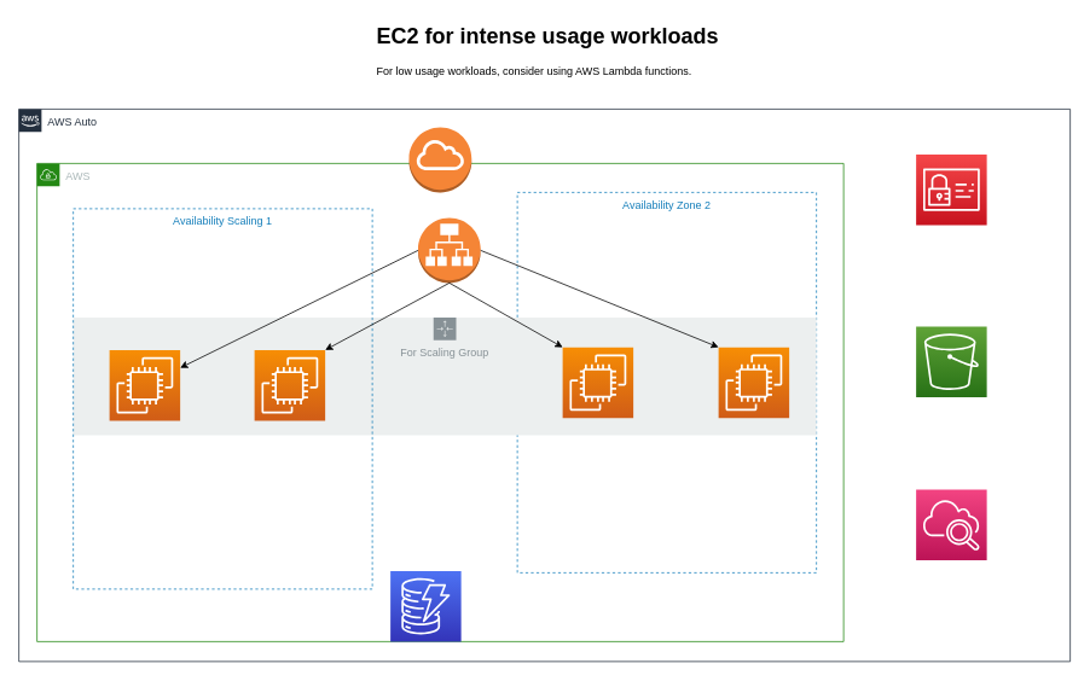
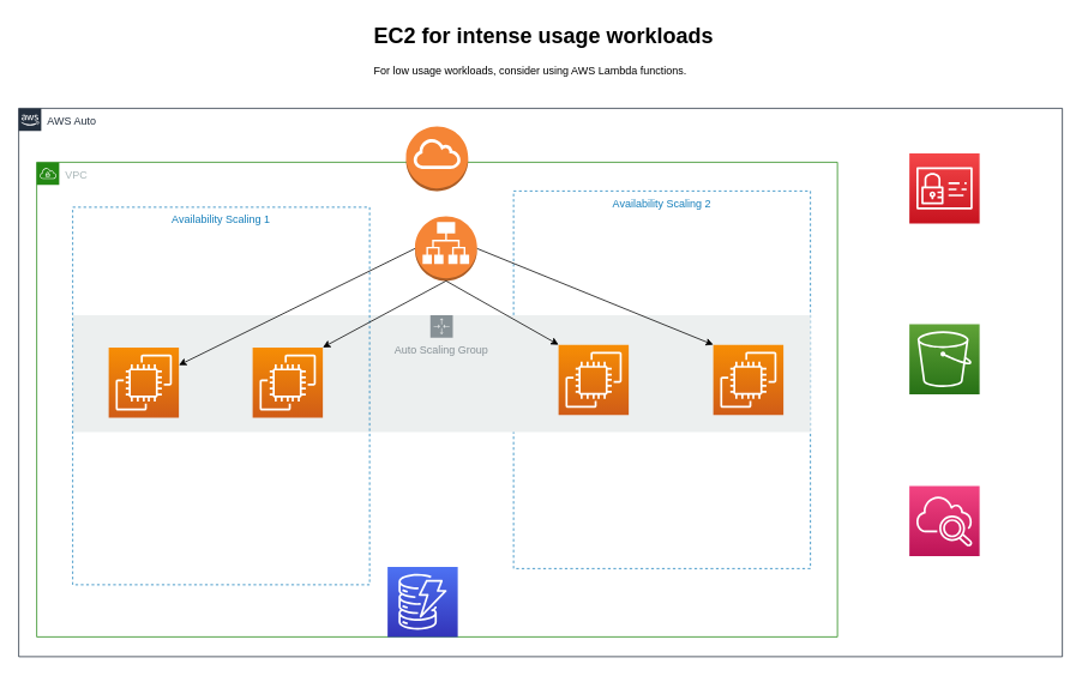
  <mxCell id="0" />
  <mxCell id="1" parent="0" />
  <mxCell id="2" value="AWS Auto" style="points=[[0,0],[0.25,0],[0.5,0],[0.75,0],[1,0],[1,0.25],[1,0.5],[1,0.75],[1,1],[0.75,1],[0.5,1],[0.25,1],[0,1],[0,0.75],[0,0.5],[0,0.25]];outlineConnect=0;gradientColor=none;html=1;whiteSpace=wrap;fontSize=12;fontStyle=0;container=1;pointerEvents=0;collapsible=0;recursiveResize=0;shape=mxgraph.aws4.group;grIcon=mxgraph.aws4.group_aws_cloud_alt;strokeColor=#232F3E;fillColor=none;verticalAlign=top;align=left;spacingLeft=30;fontColor=#232F3E;dashed=0;" parent="1" vertex="1"><mxGeometry y="120" width="1160" height="610" as="geometry" x="20" /></mxCell>
- <mxCell id="3" value="AWS" style="points=[[0,0],[0.25,0],[0.5,0],[0.75,0],[1,0],[1,0.25],[1,0.5],[1,0.75],[1,1],[0.75,1],[0.5,1],[0.25,1],[0,1],[0,0.75],[0,0.5],[0,0.25]];outlineConnect=0;gradientColor=none;html=1;whiteSpace=wrap;fontSize=12;fontStyle=0;container=1;pointerEvents=0;collapsible=0;recursiveResize=0;shape=mxgraph.aws4.group;grIcon=mxgraph.aws4.group_vpc;strokeColor=#248814;fillColor=none;verticalAlign=top;align=left;spacingLeft=30;fontColor=#AAB7B8;dashed=0;" parent="2" vertex="1"><mxGeometry x="20" y="60" width="890" height="528" as="geometry" /></mxCell>
- <mxCell id="4" value="Availability Zone 2" style="fillColor=none;strokeColor=#147EBA;dashed=1;verticalAlign=top;fontStyle=0;fontColor=#147EBA;whiteSpace=wrap;html=1;" parent="3" vertex="1"><mxGeometry x="530" y="32" width="330" height="420" as="geometry" /></mxCell>
+ <mxCell id="3" value="VPC" style="points=[[0,0],[0.25,0],[0.5,0],[0.75,0],[1,0],[1,0.25],[1,0.5],[1,0.75],[1,1],[0.75,1],[0.5,1],[0.25,1],[0,1],[0,0.75],[0,0.5],[0,0.25]];outlineConnect=0;gradientColor=none;html=1;whiteSpace=wrap;fontSize=12;fontStyle=0;container=1;pointerEvents=0;collapsible=0;recursiveResize=0;shape=mxgraph.aws4.group;grIcon=mxgraph.aws4.group_vpc;strokeColor=#248814;fillColor=none;verticalAlign=top;align=left;spacingLeft=30;fontColor=#AAB7B8;dashed=0;" parent="2" vertex="1"><mxGeometry x="20" y="60" width="890" height="528" as="geometry" /></mxCell>
+ <mxCell id="4" value="Availability Scaling 2" style="fillColor=none;strokeColor=#147EBA;dashed=1;verticalAlign=top;fontStyle=0;fontColor=#147EBA;whiteSpace=wrap;html=1;" parent="3" vertex="1"><mxGeometry x="530" y="32" width="330" height="420" as="geometry" /></mxCell>
  <mxCell id="5" value="" style="outlineConnect=0;dashed=0;verticalLabelPosition=bottom;verticalAlign=top;align=center;html=1;shape=mxgraph.aws3.application_load_balancer;fillColor=#F58536;gradientColor=none;" parent="3" vertex="1"><mxGeometry x="420.5" y="60" width="69" height="72" as="geometry" /></mxCell>
- <mxCell id="6" value="For Scaling Group" style="sketch=0;outlineConnect=0;gradientColor=none;html=1;whiteSpace=wrap;fontSize=12;fontStyle=0;shape=mxgraph.aws4.groupCenter;grIcon=mxgraph.aws4.group_auto_scaling_group;grStroke=0;strokeColor=#879196;fillColor=#ECEFEF;verticalAlign=top;align=center;fontColor=#879196;dashed=0;spacingTop=25;" parent="3" vertex="1"><mxGeometry x="40" y="170" width="820" height="130" as="geometry" /></mxCell>
+ <mxCell id="6" value="Auto Scaling Group" style="sketch=0;outlineConnect=0;gradientColor=none;html=1;whiteSpace=wrap;fontSize=12;fontStyle=0;shape=mxgraph.aws4.groupCenter;grIcon=mxgraph.aws4.group_auto_scaling_group;grStroke=0;strokeColor=#879196;fillColor=#ECEFEF;verticalAlign=top;align=center;fontColor=#879196;dashed=0;spacingTop=25;" parent="3" vertex="1"><mxGeometry x="40" y="170" width="820" height="130" as="geometry" /></mxCell>
  <mxCell id="7" value="" style="sketch=0;points=[[0,0,0],[0.25,0,0],[0.5,0,0],[0.75,0,0],[1,0,0],[0,1,0],[0.25,1,0],[0.5,1,0],[0.75,1,0],[1,1,0],[0,0.25,0],[0,0.5,0],[0,0.75,0],[1,0.25,0],[1,0.5,0],[1,0.75,0]];outlineConnect=0;fontColor=#232F3E;gradientColor=#F78E04;gradientDirection=north;fillColor=#D05C17;strokeColor=#ffffff;dashed=0;verticalLabelPosition=bottom;verticalAlign=top;align=center;html=1;fontSize=12;fontStyle=0;aspect=fixed;shape=mxgraph.aws4.resourceIcon;resIcon=mxgraph.aws4.ec2;" parent="3" vertex="1"><mxGeometry x="580" y="203" width="78" height="78" as="geometry" /></mxCell>
  <mxCell id="8" value="" style="sketch=0;points=[[0,0,0],[0.25,0,0],[0.5,0,0],[0.75,0,0],[1,0,0],[0,1,0],[0.25,1,0],[0.5,1,0],[0.75,1,0],[1,1,0],[0,0.25,0],[0,0.5,0],[0,0.75,0],[1,0.25,0],[1,0.5,0],[1,0.75,0]];outlineConnect=0;fontColor=#232F3E;gradientColor=#F78E04;gradientDirection=north;fillColor=#D05C17;strokeColor=#ffffff;dashed=0;verticalLabelPosition=bottom;verticalAlign=top;align=center;html=1;fontSize=12;fontStyle=0;aspect=fixed;shape=mxgraph.aws4.resourceIcon;resIcon=mxgraph.aws4.ec2;" parent="3" vertex="1"><mxGeometry x="752" y="203" width="78" height="78" as="geometry" /></mxCell>
  <mxCell id="9" value="" style="endArrow=classic;html=1;rounded=0;entryX=0;entryY=0;entryDx=0;entryDy=0;entryPerimeter=0;exitX=0.5;exitY=1;exitDx=0;exitDy=0;exitPerimeter=0;" parent="3" source="5" target="7" edge="1"><mxGeometry width="50" height="50" relative="1" as="geometry"><mxPoint x="380" y="170" as="sourcePoint" /><mxPoint x="430" y="120" as="targetPoint" /></mxGeometry></mxCell>
  <mxCell id="10" value="" style="endArrow=classic;html=1;rounded=0;entryX=0;entryY=0;entryDx=0;entryDy=0;entryPerimeter=0;exitX=1;exitY=0.5;exitDx=0;exitDy=0;exitPerimeter=0;" parent="3" source="5" target="8" edge="1"><mxGeometry width="50" height="50" relative="1" as="geometry"><mxPoint x="380" y="170" as="sourcePoint" /><mxPoint x="430" y="120" as="targetPoint" /></mxGeometry></mxCell>
  <mxCell id="11" value="" style="outlineConnect=0;dashed=0;verticalLabelPosition=bottom;verticalAlign=top;align=center;html=1;shape=mxgraph.aws3.internet_gateway;fillColor=#F58536;gradientColor=none;" parent="3" vertex="1"><mxGeometry x="410.5" y="-40" width="69" height="72" as="geometry" /></mxCell>
  <mxCell id="12" value="" style="sketch=0;points=[[0,0,0],[0.25,0,0],[0.5,0,0],[0.75,0,0],[1,0,0],[0,1,0],[0.25,1,0],[0.5,1,0],[0.75,1,0],[1,1,0],[0,0.25,0],[0,0.5,0],[0,0.75,0],[1,0.25,0],[1,0.5,0],[1,0.75,0]];outlineConnect=0;fontColor=#232F3E;gradientColor=#4D72F3;gradientDirection=north;fillColor=#3334B9;strokeColor=#ffffff;dashed=0;verticalLabelPosition=bottom;verticalAlign=top;align=center;html=1;fontSize=12;fontStyle=0;aspect=fixed;shape=mxgraph.aws4.resourceIcon;resIcon=mxgraph.aws4.dynamodb;" parent="3" vertex="1"><mxGeometry x="390" y="450" width="78" height="78" as="geometry" /></mxCell>
  <mxCell id="13" value="Availability Scaling 1" style="fillColor=none;strokeColor=#147EBA;dashed=1;verticalAlign=top;fontStyle=0;fontColor=#147EBA;whiteSpace=wrap;html=1;" parent="2" vertex="1"><mxGeometry x="60" y="110" width="330" height="420" as="geometry" /></mxCell>
  <mxCell id="14" value="" style="sketch=0;points=[[0,0,0],[0.25,0,0],[0.5,0,0],[0.75,0,0],[1,0,0],[0,1,0],[0.25,1,0],[0.5,1,0],[0.75,1,0],[1,1,0],[0,0.25,0],[0,0.5,0],[0,0.75,0],[1,0.25,0],[1,0.5,0],[1,0.75,0]];outlineConnect=0;fontColor=#232F3E;gradientColor=#F78E04;gradientDirection=north;fillColor=#D05C17;strokeColor=#ffffff;dashed=0;verticalLabelPosition=bottom;verticalAlign=top;align=center;html=1;fontSize=12;fontStyle=0;aspect=fixed;shape=mxgraph.aws4.resourceIcon;resIcon=mxgraph.aws4.ec2;" parent="2" vertex="1"><mxGeometry x="100" y="266" width="78" height="78" as="geometry" /></mxCell>
  <mxCell id="15" value="" style="sketch=0;points=[[0,0,0],[0.25,0,0],[0.5,0,0],[0.75,0,0],[1,0,0],[0,1,0],[0.25,1,0],[0.5,1,0],[0.75,1,0],[1,1,0],[0,0.25,0],[0,0.5,0],[0,0.75,0],[1,0.25,0],[1,0.5,0],[1,0.75,0]];outlineConnect=0;fontColor=#232F3E;gradientColor=#F78E04;gradientDirection=north;fillColor=#D05C17;strokeColor=#ffffff;dashed=0;verticalLabelPosition=bottom;verticalAlign=top;align=center;html=1;fontSize=12;fontStyle=0;aspect=fixed;shape=mxgraph.aws4.resourceIcon;resIcon=mxgraph.aws4.ec2;" parent="2" vertex="1"><mxGeometry x="260" y="266" width="78" height="78" as="geometry" /></mxCell>
  <mxCell id="16" value="" style="endArrow=classic;html=1;rounded=0;exitX=0;exitY=0.5;exitDx=0;exitDy=0;exitPerimeter=0;" parent="2" source="5" target="14" edge="1"><mxGeometry width="50" height="50" relative="1" as="geometry"><mxPoint x="390" y="330" as="sourcePoint" /><mxPoint x="440" y="280" as="targetPoint" /></mxGeometry></mxCell>
  <mxCell id="17" value="" style="endArrow=classic;html=1;rounded=0;entryX=1;entryY=0;entryDx=0;entryDy=0;entryPerimeter=0;exitX=0.5;exitY=1;exitDx=0;exitDy=0;exitPerimeter=0;" parent="2" source="5" target="15" edge="1"><mxGeometry width="50" height="50" relative="1" as="geometry"><mxPoint x="390" y="330" as="sourcePoint" /><mxPoint x="440" y="280" as="targetPoint" /></mxGeometry></mxCell>
  <mxCell id="18" value="" style="sketch=0;points=[[0,0,0],[0.25,0,0],[0.5,0,0],[0.75,0,0],[1,0,0],[0,1,0],[0.25,1,0],[0.5,1,0],[0.75,1,0],[1,1,0],[0,0.25,0],[0,0.5,0],[0,0.75,0],[1,0.25,0],[1,0.5,0],[1,0.75,0]];outlineConnect=0;fontColor=#232F3E;gradientColor=#F54749;gradientDirection=north;fillColor=#C7131F;strokeColor=#ffffff;dashed=0;verticalLabelPosition=bottom;verticalAlign=top;align=center;html=1;fontSize=12;fontStyle=0;aspect=fixed;shape=mxgraph.aws4.resourceIcon;resIcon=mxgraph.aws4.identity_and_access_management;" parent="2" vertex="1"><mxGeometry x="990" y="50" width="78" height="78" as="geometry" /></mxCell>
  <mxCell id="19" value="" style="sketch=0;points=[[0,0,0],[0.25,0,0],[0.5,0,0],[0.75,0,0],[1,0,0],[0,1,0],[0.25,1,0],[0.5,1,0],[0.75,1,0],[1,1,0],[0,0.25,0],[0,0.5,0],[0,0.75,0],[1,0.25,0],[1,0.5,0],[1,0.75,0]];outlineConnect=0;fontColor=#232F3E;gradientColor=#60A337;gradientDirection=north;fillColor=#277116;strokeColor=#ffffff;dashed=0;verticalLabelPosition=bottom;verticalAlign=top;align=center;html=1;fontSize=12;fontStyle=0;aspect=fixed;shape=mxgraph.aws4.resourceIcon;resIcon=mxgraph.aws4.s3;" parent="2" vertex="1"><mxGeometry x="990" y="240" width="78" height="78" as="geometry" /></mxCell>
  <mxCell id="20" value="" style="sketch=0;points=[[0,0,0],[0.25,0,0],[0.5,0,0],[0.75,0,0],[1,0,0],[0,1,0],[0.25,1,0],[0.5,1,0],[0.75,1,0],[1,1,0],[0,0.25,0],[0,0.5,0],[0,0.75,0],[1,0.25,0],[1,0.5,0],[1,0.75,0]];points=[[0,0,0],[0.25,0,0],[0.5,0,0],[0.75,0,0],[1,0,0],[0,1,0],[0.25,1,0],[0.5,1,0],[0.75,1,0],[1,1,0],[0,0.25,0],[0,0.5,0],[0,0.75,0],[1,0.25,0],[1,0.5,0],[1,0.75,0]];outlineConnect=0;fontColor=#232F3E;gradientColor=#F34482;gradientDirection=north;fillColor=#BC1356;strokeColor=#ffffff;dashed=0;verticalLabelPosition=bottom;verticalAlign=top;align=center;html=1;fontSize=12;fontStyle=0;aspect=fixed;shape=mxgraph.aws4.resourceIcon;resIcon=mxgraph.aws4.cloudwatch_2;" parent="2" vertex="1"><mxGeometry x="990" y="420" width="78" height="78" as="geometry" /></mxCell>
  <mxCell id="21" value="&lt;h1&gt;EC2 for intense usage workloads&lt;br&gt;&lt;/h1&gt;&lt;p&gt;For low usage workloads, consider using AWS Lambda functions.&lt;br&gt;&lt;/p&gt;" style="text;html=1;strokeColor=none;fillColor=none;spacing=5;spacingTop=-20;whiteSpace=wrap;overflow=hidden;rounded=0;" vertex="1" parent="1"><mxGeometry x="410" y="20" width="420" height="120" as="geometry" /></mxCell>
